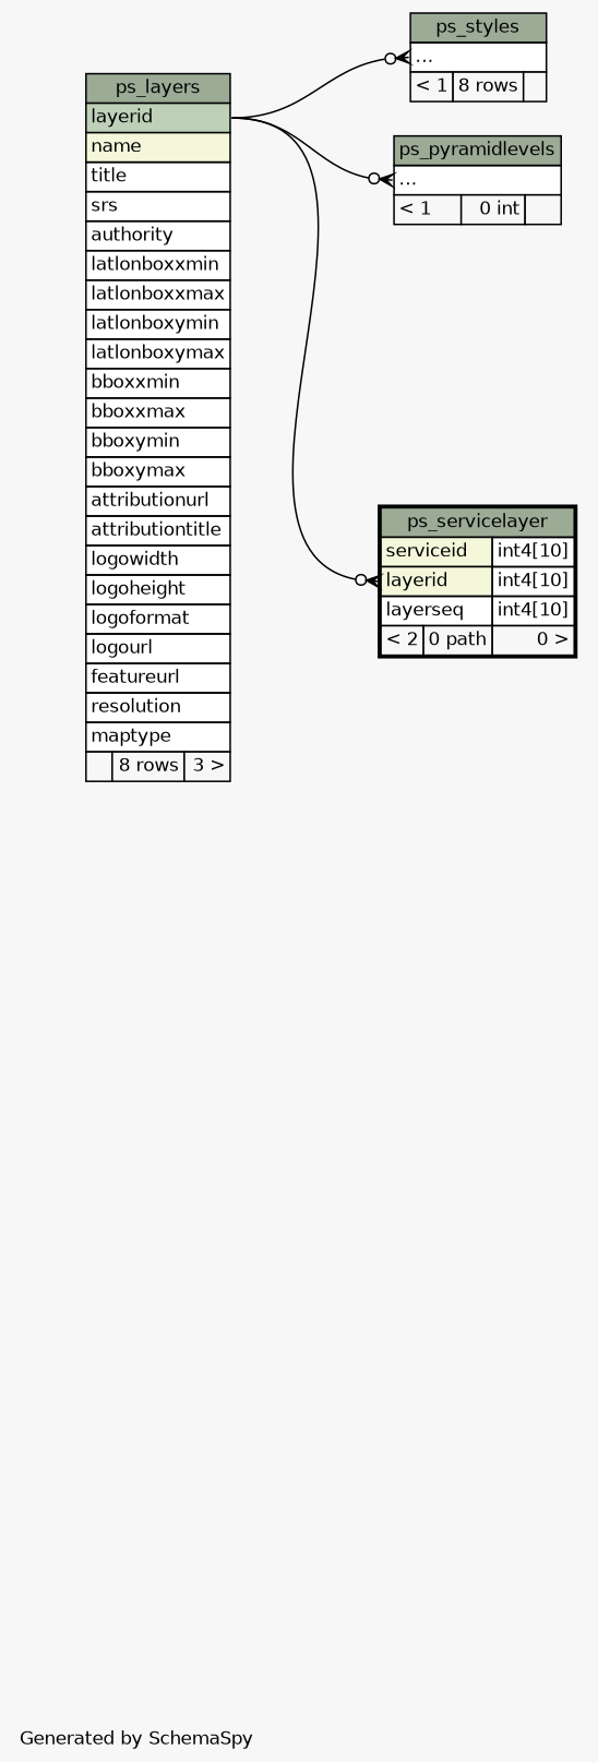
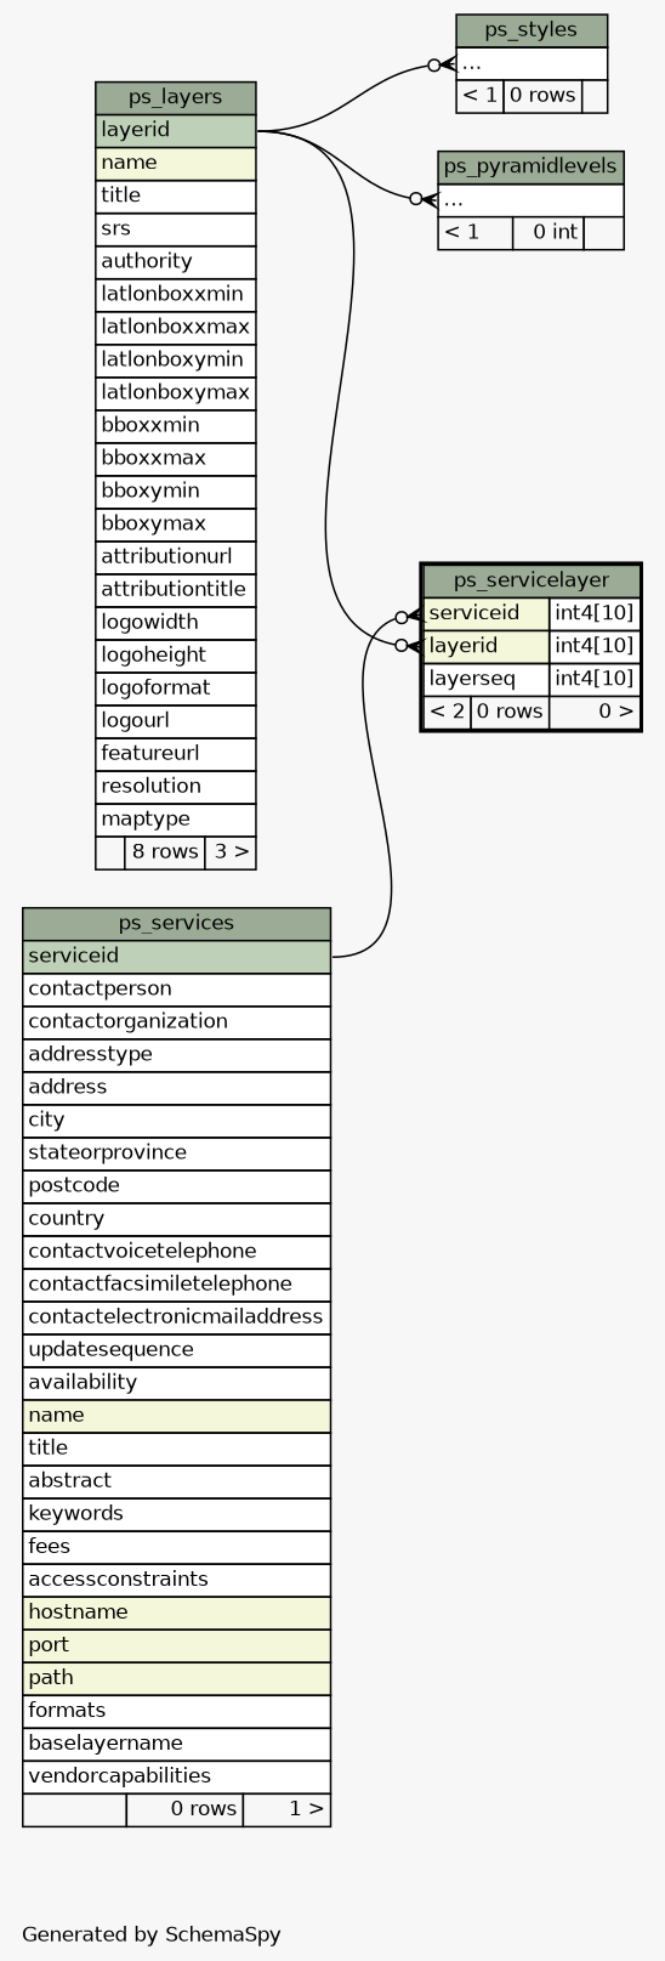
  digraph {
    bgcolor="#f7f7f7"
    fontname=Helvetica
    fontsize=11
    label="\nGenerated by SchemaSpy"
    labeljust=l
    nodesep=0.18
    rankdir=RL
    ranksep=0.46
    node [fontname=Helvetica fontsize=11 shape=plaintext]
    edge [arrowhead=none arrowsize=0.8 arrowtail=crowodot dir=back headport="layerid:e" tailport="elipses:w"]
    n1 [label=<     <TABLE BORDER="0" CELLBORDER="1" CELLSPACING="0" BGCOLOR="#ffffff">       <TR><TD COLSPAN="3" BGCOLOR="#9bab96" ALIGN="CENTER">ps_pyramidlevels</TD></TR>       <TR><TD PORT="elipses" COLSPAN="3" ALIGN="LEFT">...</TD></TR>       <TR><TD ALIGN="LEFT" BGCOLOR="#f7f7f7">&lt; 1</TD><TD ALIGN="RIGHT" BGCOLOR="#f7f7f7">0 int</TD><TD ALIGN="RIGHT" BGCOLOR="#f7f7f7">  </TD></TR>     </TABLE>>]
    n2 [label=<     <TABLE BORDER="0" CELLBORDER="1" CELLSPACING="0" BGCOLOR="#ffffff">       <TR><TD COLSPAN="3" BGCOLOR="#9bab96" ALIGN="CENTER">ps_layers</TD></TR>       <TR><TD PORT="layerid" COLSPAN="3" BGCOLOR="#bed1b8" ALIGN="LEFT">layerid</TD></TR>       <TR><TD PORT="name" COLSPAN="3" BGCOLOR="#f4f7da" ALIGN="LEFT">name</TD></TR>       <TR><TD PORT="title" COLSPAN="3" ALIGN="LEFT">title</TD></TR>       <TR><TD PORT="srs" COLSPAN="3" ALIGN="LEFT">srs</TD></TR>       <TR><TD PORT="authority" COLSPAN="3" ALIGN="LEFT">authority</TD></TR>       <TR><TD PORT="latlonboxxmin" COLSPAN="3" ALIGN="LEFT">latlonboxxmin</TD></TR>       <TR><TD PORT="latlonboxxmax" COLSPAN="3" ALIGN="LEFT">latlonboxxmax</TD></TR>       <TR><TD PORT="latlonboxymin" COLSPAN="3" ALIGN="LEFT">latlonboxymin</TD></TR>       <TR><TD PORT="latlonboxymax" COLSPAN="3" ALIGN="LEFT">latlonboxymax</TD></TR>       <TR><TD PORT="bboxxmin" COLSPAN="3" ALIGN="LEFT">bboxxmin</TD></TR>       <TR><TD PORT="bboxxmax" COLSPAN="3" ALIGN="LEFT">bboxxmax</TD></TR>       <TR><TD PORT="bboxymin" COLSPAN="3" ALIGN="LEFT">bboxymin</TD></TR>       <TR><TD PORT="bboxymax" COLSPAN="3" ALIGN="LEFT">bboxymax</TD></TR>       <TR><TD PORT="attributionurl" COLSPAN="3" ALIGN="LEFT">attributionurl</TD></TR>       <TR><TD PORT="attributiontitle" COLSPAN="3" ALIGN="LEFT">attributiontitle</TD></TR>       <TR><TD PORT="logowidth" COLSPAN="3" ALIGN="LEFT">logowidth</TD></TR>       <TR><TD PORT="logoheight" COLSPAN="3" ALIGN="LEFT">logoheight</TD></TR>       <TR><TD PORT="logoformat" COLSPAN="3" ALIGN="LEFT">logoformat</TD></TR>       <TR><TD PORT="logourl" COLSPAN="3" ALIGN="LEFT">logourl</TD></TR>       <TR><TD PORT="featureurl" COLSPAN="3" ALIGN="LEFT">featureurl</TD></TR>       <TR><TD PORT="resolution" COLSPAN="3" ALIGN="LEFT">resolution</TD></TR>       <TR><TD PORT="maptype" COLSPAN="3" ALIGN="LEFT">maptype</TD></TR>       <TR><TD ALIGN="LEFT" BGCOLOR="#f7f7f7">  </TD><TD ALIGN="RIGHT" BGCOLOR="#f7f7f7">8 rows</TD><TD ALIGN="RIGHT" BGCOLOR="#f7f7f7">3 &gt;</TD></TR>     </TABLE>>]
-   n3 [label=<     <TABLE BORDER="2" CELLBORDER="1" CELLSPACING="0" BGCOLOR="#ffffff">       <TR><TD COLSPAN="3" BGCOLOR="#9bab96" ALIGN="CENTER">ps_servicelayer</TD></TR>       <TR><TD PORT="serviceid" COLSPAN="2" BGCOLOR="#f4f7da" ALIGN="LEFT">serviceid</TD><TD PORT="serviceid.type" ALIGN="LEFT">int4[10]</TD></TR>       <TR><TD PORT="layerid" COLSPAN="2" BGCOLOR="#f4f7da" ALIGN="LEFT">layerid</TD><TD PORT="layerid.type" ALIGN="LEFT">int4[10]</TD></TR>       <TR><TD PORT="layerseq" COLSPAN="2" ALIGN="LEFT">layerseq</TD><TD PORT="layerseq.type" ALIGN="LEFT">int4[10]</TD></TR>       <TR><TD ALIGN="LEFT" BGCOLOR="#f7f7f7">&lt; 2</TD><TD ALIGN="RIGHT" BGCOLOR="#f7f7f7">0 path</TD><TD ALIGN="RIGHT" BGCOLOR="#f7f7f7">0 &gt;</TD></TR>     </TABLE>>]
-   n5 [label=<     <TABLE BORDER="0" CELLBORDER="1" CELLSPACING="0" BGCOLOR="#ffffff">       <TR><TD COLSPAN="3" BGCOLOR="#9bab96" ALIGN="CENTER">ps_styles</TD></TR>       <TR><TD PORT="elipses" COLSPAN="3" ALIGN="LEFT">...</TD></TR>       <TR><TD ALIGN="LEFT" BGCOLOR="#f7f7f7">&lt; 1</TD><TD ALIGN="RIGHT" BGCOLOR="#f7f7f7">8 rows</TD><TD ALIGN="RIGHT" BGCOLOR="#f7f7f7">  </TD></TR>     </TABLE>>]
+   n3 [label=<     <TABLE BORDER="2" CELLBORDER="1" CELLSPACING="0" BGCOLOR="#ffffff">       <TR><TD COLSPAN="3" BGCOLOR="#9bab96" ALIGN="CENTER">ps_servicelayer</TD></TR>       <TR><TD PORT="serviceid" COLSPAN="2" BGCOLOR="#f4f7da" ALIGN="LEFT">serviceid</TD><TD PORT="serviceid.type" ALIGN="LEFT">int4[10]</TD></TR>       <TR><TD PORT="layerid" COLSPAN="2" BGCOLOR="#f4f7da" ALIGN="LEFT">layerid</TD><TD PORT="layerid.type" ALIGN="LEFT">int4[10]</TD></TR>       <TR><TD PORT="layerseq" COLSPAN="2" ALIGN="LEFT">layerseq</TD><TD PORT="layerseq.type" ALIGN="LEFT">int4[10]</TD></TR>       <TR><TD ALIGN="LEFT" BGCOLOR="#f7f7f7">&lt; 2</TD><TD ALIGN="RIGHT" BGCOLOR="#f7f7f7">0 rows</TD><TD ALIGN="RIGHT" BGCOLOR="#f7f7f7">0 &gt;</TD></TR>     </TABLE>>]
+   n4 [label=<     <TABLE BORDER="0" CELLBORDER="1" CELLSPACING="0" BGCOLOR="#ffffff">       <TR><TD COLSPAN="3" BGCOLOR="#9bab96" ALIGN="CENTER">ps_services</TD></TR>       <TR><TD PORT="serviceid" COLSPAN="3" BGCOLOR="#bed1b8" ALIGN="LEFT">serviceid</TD></TR>       <TR><TD PORT="contactperson" COLSPAN="3" ALIGN="LEFT">contactperson</TD></TR>       <TR><TD PORT="contactorganization" COLSPAN="3" ALIGN="LEFT">contactorganization</TD></TR>       <TR><TD PORT="addresstype" COLSPAN="3" ALIGN="LEFT">addresstype</TD></TR>       <TR><TD PORT="address" COLSPAN="3" ALIGN="LEFT">address</TD></TR>       <TR><TD PORT="city" COLSPAN="3" ALIGN="LEFT">city</TD></TR>       <TR><TD PORT="stateorprovince" COLSPAN="3" ALIGN="LEFT">stateorprovince</TD></TR>       <TR><TD PORT="postcode" COLSPAN="3" ALIGN="LEFT">postcode</TD></TR>       <TR><TD PORT="country" COLSPAN="3" ALIGN="LEFT">country</TD></TR>       <TR><TD PORT="contactvoicetelephone" COLSPAN="3" ALIGN="LEFT">contactvoicetelephone</TD></TR>       <TR><TD PORT="contactfacsimiletelephone" COLSPAN="3" ALIGN="LEFT">contactfacsimiletelephone</TD></TR>       <TR><TD PORT="contactelectronicmailaddress" COLSPAN="3" ALIGN="LEFT">contactelectronicmailaddress</TD></TR>       <TR><TD PORT="updatesequence" COLSPAN="3" ALIGN="LEFT">updatesequence</TD></TR>       <TR><TD PORT="availability" COLSPAN="3" ALIGN="LEFT">availability</TD></TR>       <TR><TD PORT="name" COLSPAN="3" BGCOLOR="#f4f7da" ALIGN="LEFT">name</TD></TR>       <TR><TD PORT="title" COLSPAN="3" ALIGN="LEFT">title</TD></TR>       <TR><TD PORT="abstract" COLSPAN="3" ALIGN="LEFT">abstract</TD></TR>       <TR><TD PORT="keywords" COLSPAN="3" ALIGN="LEFT">keywords</TD></TR>       <TR><TD PORT="fees" COLSPAN="3" ALIGN="LEFT">fees</TD></TR>       <TR><TD PORT="accessconstraints" COLSPAN="3" ALIGN="LEFT">accessconstraints</TD></TR>       <TR><TD PORT="hostname" COLSPAN="3" BGCOLOR="#f4f7da" ALIGN="LEFT">hostname</TD></TR>       <TR><TD PORT="port" COLSPAN="3" BGCOLOR="#f4f7da" ALIGN="LEFT">port</TD></TR>       <TR><TD PORT="path" COLSPAN="3" BGCOLOR="#f4f7da" ALIGN="LEFT">path</TD></TR>       <TR><TD PORT="formats" COLSPAN="3" ALIGN="LEFT">formats</TD></TR>       <TR><TD PORT="baselayername" COLSPAN="3" ALIGN="LEFT">baselayername</TD></TR>       <TR><TD PORT="vendorcapabilities" COLSPAN="3" ALIGN="LEFT">vendorcapabilities</TD></TR>       <TR><TD ALIGN="LEFT" BGCOLOR="#f7f7f7">  </TD><TD ALIGN="RIGHT" BGCOLOR="#f7f7f7">0 rows</TD><TD ALIGN="RIGHT" BGCOLOR="#f7f7f7">1 &gt;</TD></TR>     </TABLE>>]
+   n5 [label=<     <TABLE BORDER="0" CELLBORDER="1" CELLSPACING="0" BGCOLOR="#ffffff">       <TR><TD COLSPAN="3" BGCOLOR="#9bab96" ALIGN="CENTER">ps_styles</TD></TR>       <TR><TD PORT="elipses" COLSPAN="3" ALIGN="LEFT">...</TD></TR>       <TR><TD ALIGN="LEFT" BGCOLOR="#f7f7f7">&lt; 1</TD><TD ALIGN="RIGHT" BGCOLOR="#f7f7f7">0 rows</TD><TD ALIGN="RIGHT" BGCOLOR="#f7f7f7">  </TD></TR>     </TABLE>>]
    n1 -> n2
    n3 -> n2 [tailport="layerid:w"]
+   n3 -> n4 [headport="serviceid:e" tailport="serviceid:w"]
    n5 -> n2
  }
